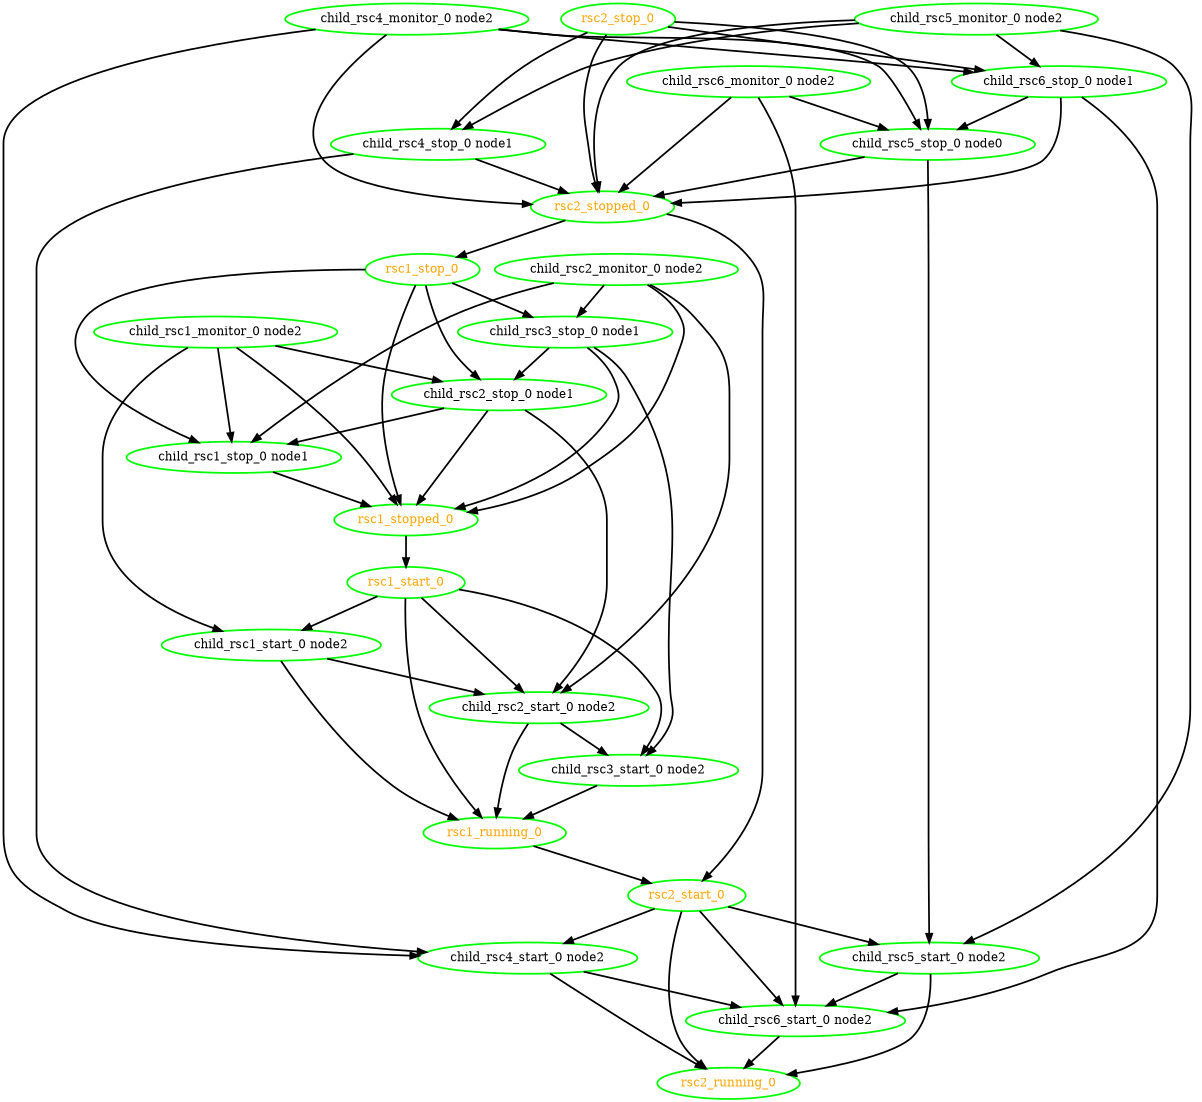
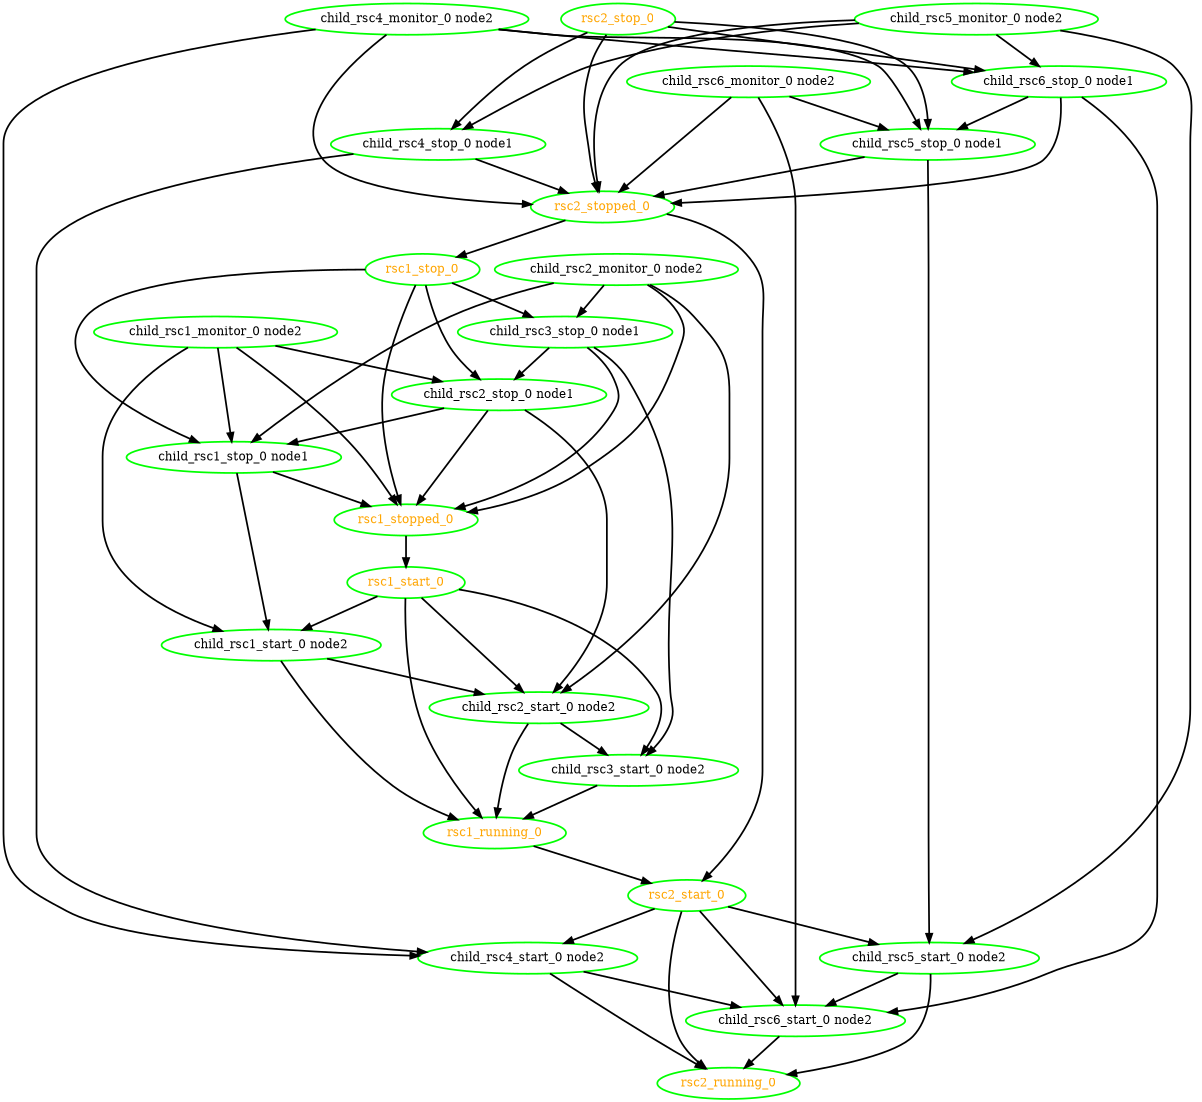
  digraph {
    node [color=green fontcolor=black style=bold]
    edge [style=bold]
    "child_rsc1_monitor_0 node2"
    "child_rsc1_start_0 node2"
    "child_rsc2_stop_0 node1"
    rsc1_stopped_0 [fontcolor=orange]
    "child_rsc1_stop_0 node1"
    "child_rsc2_start_0 node2"
    rsc1_running_0 [fontcolor=orange]
    "child_rsc3_stop_0 node1"
    "child_rsc3_start_0 node2"
    rsc1_start_0 [fontcolor=orange]
    rsc2_start_0 [fontcolor=orange]
    "child_rsc4_start_0 node2"
    "child_rsc5_start_0 node2"
    rsc2_running_0 [fontcolor=orange]
    "child_rsc6_start_0 node2"
    "child_rsc2_monitor_0 node2"
    "child_rsc4_monitor_0 node2"
-   "child_rsc5_stop_0 node1" [label="child_rsc5_stop_0 node0"]
+   "child_rsc5_stop_0 node1"
    "child_rsc6_stop_0 node1"
    rsc2_stopped_0 [fontcolor=orange]
    rsc1_stop_0 [fontcolor=orange]
    "child_rsc4_stop_0 node1"
    "child_rsc5_monitor_0 node2"
    "child_rsc6_monitor_0 node2"
    rsc2_stop_0 [fontcolor=orange]
    "child_rsc1_monitor_0 node2" -> "child_rsc1_start_0 node2"
    "child_rsc1_monitor_0 node2" -> "child_rsc2_stop_0 node1"
    "child_rsc1_monitor_0 node2" -> rsc1_stopped_0
    "child_rsc1_monitor_0 node2" -> "child_rsc1_stop_0 node1"
    "child_rsc1_start_0 node2" -> "child_rsc2_start_0 node2"
    "child_rsc1_start_0 node2" -> rsc1_running_0
    "child_rsc2_stop_0 node1" -> rsc1_stopped_0
    "child_rsc2_stop_0 node1" -> "child_rsc1_stop_0 node1"
    "child_rsc2_stop_0 node1" -> "child_rsc2_start_0 node2"
    rsc1_stopped_0 -> rsc1_start_0
+   "child_rsc1_stop_0 node1" -> "child_rsc1_start_0 node2"
    "child_rsc1_stop_0 node1" -> rsc1_stopped_0
    "child_rsc2_start_0 node2" -> rsc1_running_0
    "child_rsc2_start_0 node2" -> "child_rsc3_start_0 node2"
    rsc1_running_0 -> rsc2_start_0
    "child_rsc3_stop_0 node1" -> "child_rsc2_stop_0 node1"
    "child_rsc3_stop_0 node1" -> rsc1_stopped_0
    "child_rsc3_stop_0 node1" -> "child_rsc3_start_0 node2"
    "child_rsc3_start_0 node2" -> rsc1_running_0
    rsc1_start_0 -> "child_rsc1_start_0 node2"
    rsc1_start_0 -> "child_rsc2_start_0 node2"
    rsc1_start_0 -> rsc1_running_0
    rsc1_start_0 -> "child_rsc3_start_0 node2"
    rsc2_start_0 -> "child_rsc4_start_0 node2"
    rsc2_start_0 -> "child_rsc5_start_0 node2"
    rsc2_start_0 -> rsc2_running_0
    rsc2_start_0 -> "child_rsc6_start_0 node2"
    "child_rsc4_start_0 node2" -> rsc2_running_0
    "child_rsc4_start_0 node2" -> "child_rsc6_start_0 node2"
    "child_rsc5_start_0 node2" -> rsc2_running_0
    "child_rsc5_start_0 node2" -> "child_rsc6_start_0 node2"
    "child_rsc6_start_0 node2" -> rsc2_running_0
    "child_rsc2_monitor_0 node2" -> rsc1_stopped_0
    "child_rsc2_monitor_0 node2" -> "child_rsc1_stop_0 node1"
    "child_rsc2_monitor_0 node2" -> "child_rsc2_start_0 node2"
    "child_rsc2_monitor_0 node2" -> "child_rsc3_stop_0 node1"
    "child_rsc4_monitor_0 node2" -> "child_rsc4_start_0 node2"
    "child_rsc4_monitor_0 node2" -> "child_rsc5_stop_0 node1"
    "child_rsc4_monitor_0 node2" -> "child_rsc6_stop_0 node1"
    "child_rsc4_monitor_0 node2" -> rsc2_stopped_0
    "child_rsc5_stop_0 node1" -> "child_rsc5_start_0 node2"
    "child_rsc5_stop_0 node1" -> rsc2_stopped_0
    "child_rsc6_stop_0 node1" -> "child_rsc6_start_0 node2"
    "child_rsc6_stop_0 node1" -> "child_rsc5_stop_0 node1"
    "child_rsc6_stop_0 node1" -> rsc2_stopped_0
    rsc2_stopped_0 -> rsc2_start_0
    rsc2_stopped_0 -> rsc1_stop_0
    rsc1_stop_0 -> "child_rsc2_stop_0 node1"
    rsc1_stop_0 -> rsc1_stopped_0
    rsc1_stop_0 -> "child_rsc1_stop_0 node1"
    rsc1_stop_0 -> "child_rsc3_stop_0 node1"
    "child_rsc4_stop_0 node1" -> "child_rsc4_start_0 node2"
    "child_rsc4_stop_0 node1" -> rsc2_stopped_0
    "child_rsc5_monitor_0 node2" -> "child_rsc5_start_0 node2"
    "child_rsc5_monitor_0 node2" -> "child_rsc6_stop_0 node1"
    "child_rsc5_monitor_0 node2" -> rsc2_stopped_0
    "child_rsc5_monitor_0 node2" -> "child_rsc4_stop_0 node1"
    "child_rsc6_monitor_0 node2" -> "child_rsc6_start_0 node2"
    "child_rsc6_monitor_0 node2" -> "child_rsc5_stop_0 node1"
    "child_rsc6_monitor_0 node2" -> rsc2_stopped_0
    rsc2_stop_0 -> "child_rsc5_stop_0 node1"
    rsc2_stop_0 -> "child_rsc6_stop_0 node1"
    rsc2_stop_0 -> rsc2_stopped_0
    rsc2_stop_0 -> "child_rsc4_stop_0 node1"
  }
